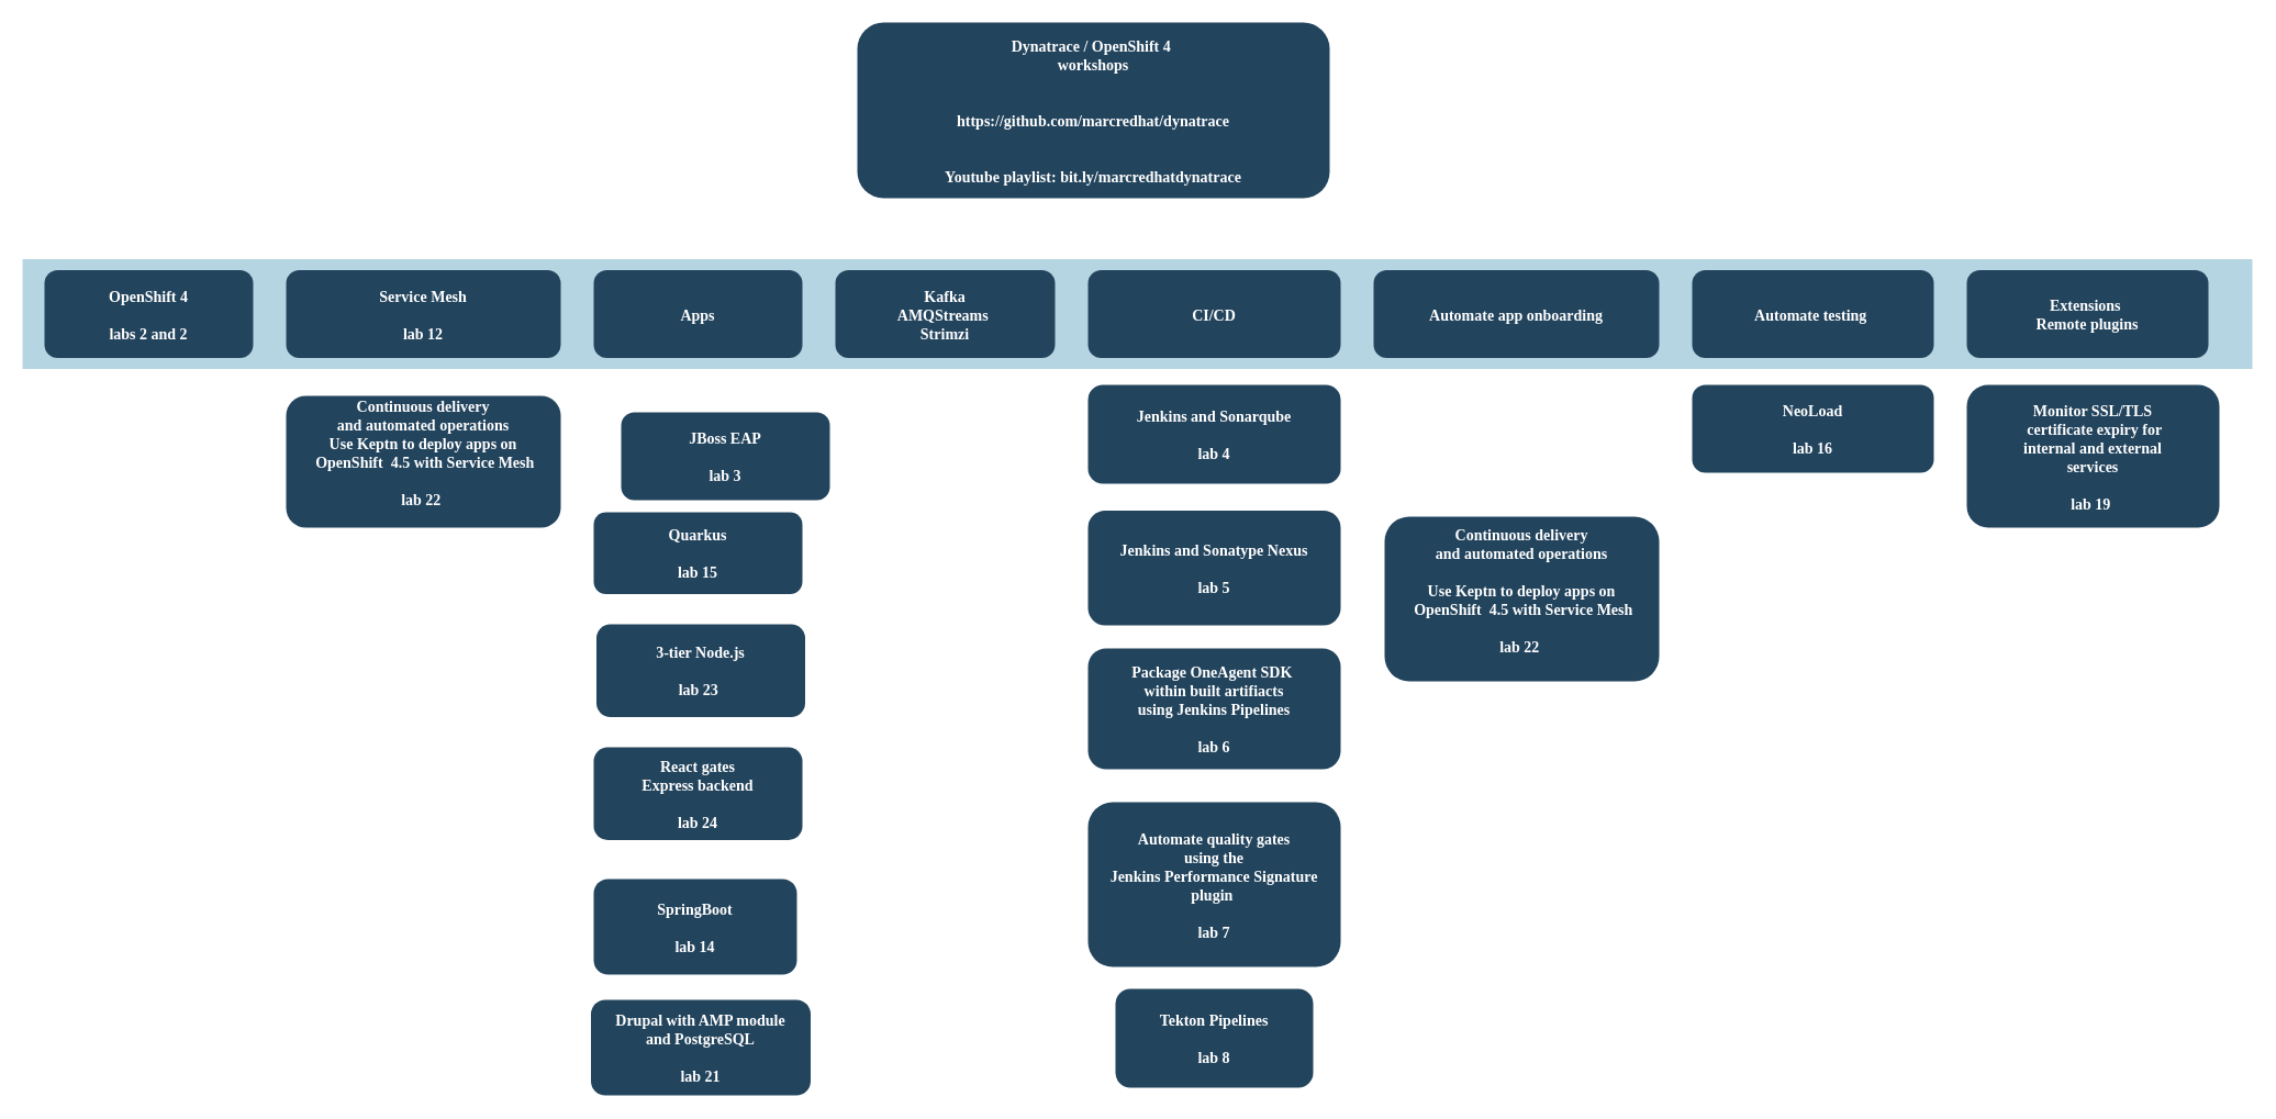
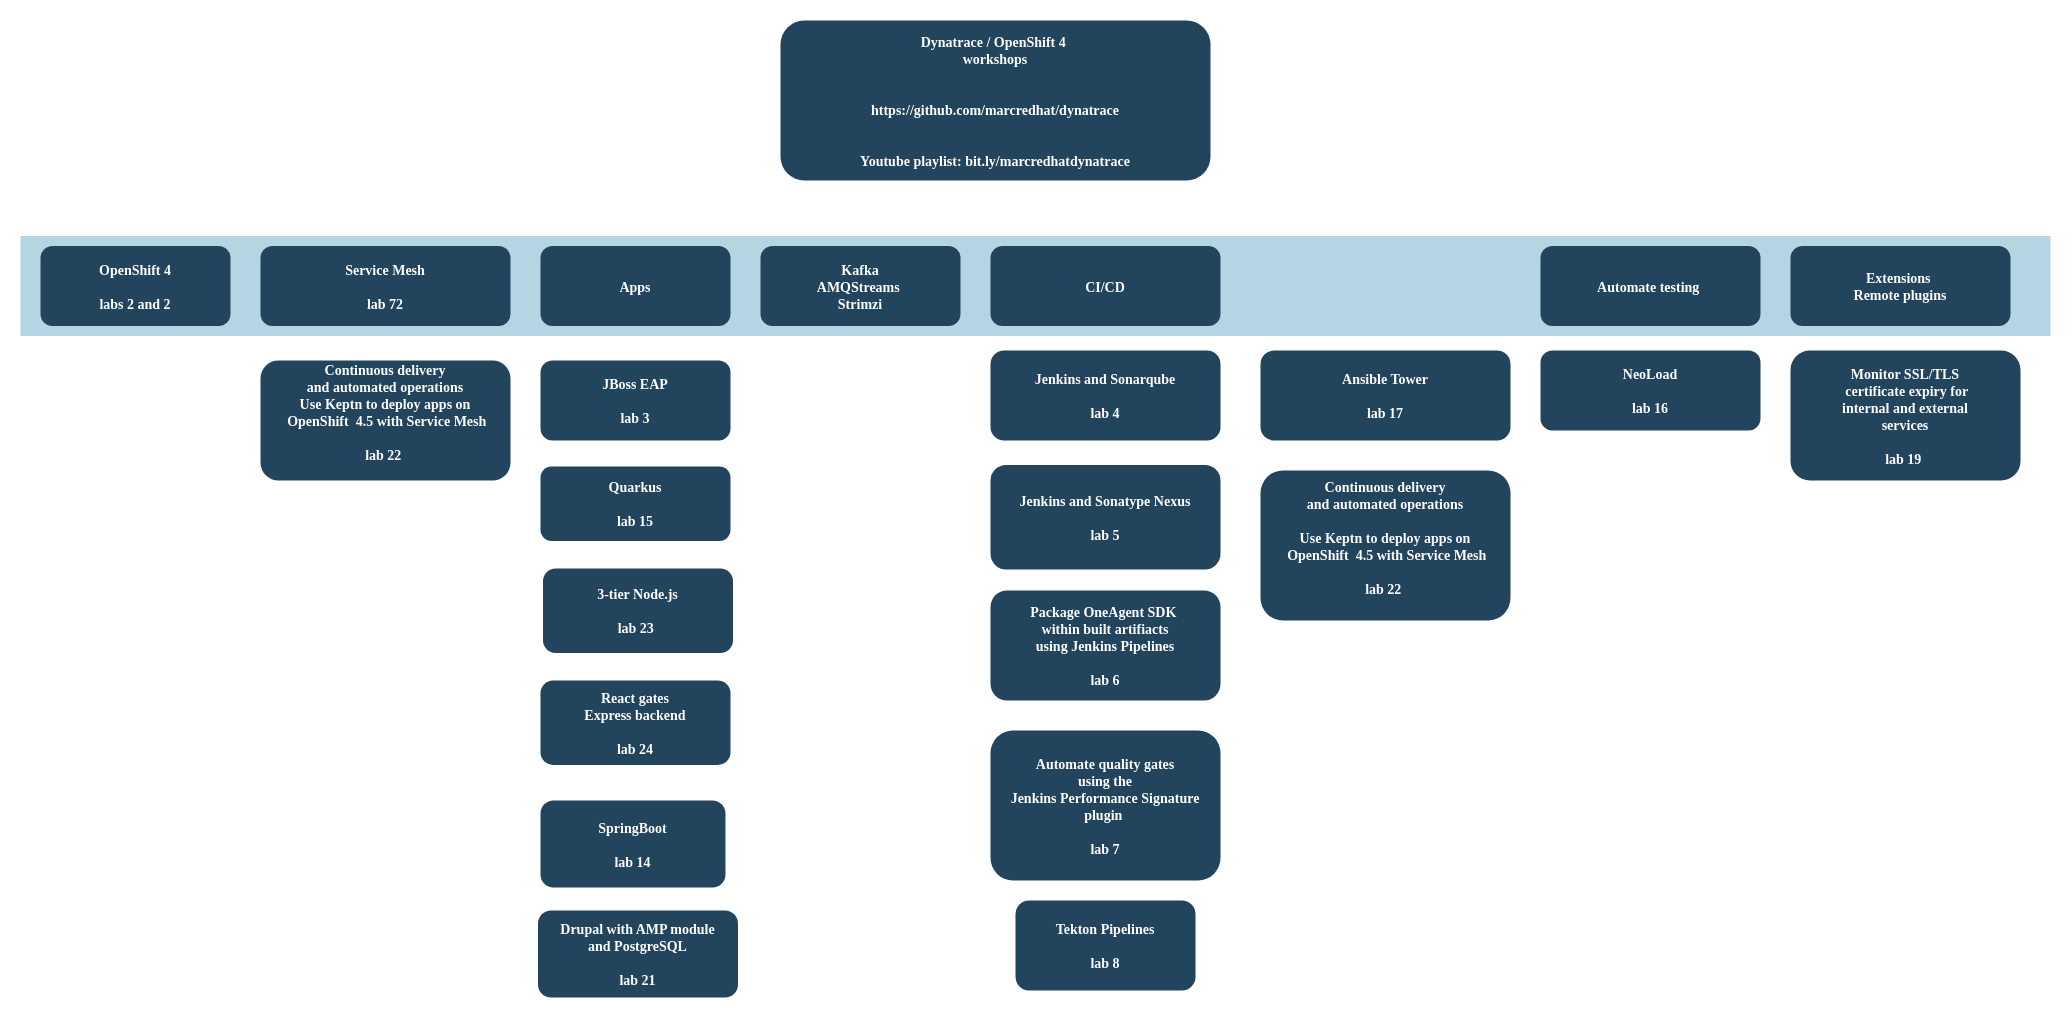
  <mxCell id="0" />
  <mxCell id="1" parent="0" />
  <mxCell id="2" value="" style="fillColor=#10739E;strokeColor=none;opacity=30;" parent="1" vertex="1"><mxGeometry x="20" y="235.5" width="2030" height="100" as="geometry" /></mxCell>
  <mxCell id="3" value="Dynatrace / OpenShift 4 &#10;workshops&#10;&#10;&#10;https://github.com/marcredhat/dynatrace&#10;&#10;&#10;Youtube playlist: bit.ly/marcredhatdynatrace" style="rounded=1;fillColor=#23445D;gradientColor=none;strokeColor=none;fontColor=#FFFFFF;fontStyle=1;fontFamily=Tahoma;fontSize=14" parent="1" vertex="1"><mxGeometry x="780" y="20" width="430" height="160" as="geometry" /></mxCell>
  <mxCell id="4" value="&#10;Kafka &#10;AMQStreams &#10;Strimzi&#10;" style="rounded=1;fillColor=#23445D;gradientColor=none;strokeColor=none;fontColor=#FFFFFF;fontStyle=1;fontFamily=Tahoma;fontSize=14" parent="1" vertex="1"><mxGeometry x="760" y="245.5" width="200" height="80" as="geometry" /></mxCell>
  <mxCell id="5" value="Apps" style="rounded=1;fillColor=#23445D;gradientColor=none;strokeColor=none;fontColor=#FFFFFF;fontStyle=1;fontFamily=Tahoma;fontSize=14" parent="1" vertex="1"><mxGeometry x="540" y="245.5" width="190" height="80" as="geometry" /></mxCell>
- <mxCell id="6" value="&#10;Service Mesh&#10;&#10;lab 12&#10;" style="rounded=1;fillColor=#23445D;gradientColor=none;strokeColor=none;fontColor=#FFFFFF;fontStyle=1;fontFamily=Tahoma;fontSize=14;align=center;" parent="1" vertex="1"><mxGeometry x="260" y="245.5" width="250" height="80" as="geometry" /></mxCell>
+ <mxCell id="6" value="&#10;Service Mesh&#10;&#10;lab 72&#10;" style="rounded=1;fillColor=#23445D;gradientColor=none;strokeColor=none;fontColor=#FFFFFF;fontStyle=1;fontFamily=Tahoma;fontSize=14;align=center;" parent="1" vertex="1"><mxGeometry x="260" y="245.5" width="250" height="80" as="geometry" /></mxCell>
  <mxCell id="7" value="OpenShift 4&#10;&#10;labs 2 and 2" style="rounded=1;fillColor=#23445D;gradientColor=none;strokeColor=none;fontColor=#FFFFFF;fontStyle=1;fontFamily=Tahoma;fontSize=14" parent="1" vertex="1"><mxGeometry x="40" y="245.5" width="190" height="80" as="geometry" /></mxCell>
  <mxCell id="8" value="Continuous delivery &#10;and automated operations &#10;Use Keptn to deploy apps on&#10; OpenShift  4.5 with Service Mesh&#10;&#10;lab 22 &#10; " style="rounded=1;fillColor=#23445D;gradientColor=none;strokeColor=none;fontColor=#FFFFFF;fontStyle=1;fontFamily=Tahoma;fontSize=14" parent="1" vertex="1"><mxGeometry x="260" y="360" width="250" height="120" as="geometry" /></mxCell>
- <mxCell id="9" value="JBoss EAP&#10;&#10;lab 3" style="rounded=1;fillColor=#23445D;gradientColor=none;strokeColor=none;fontColor=#FFFFFF;fontStyle=1;fontFamily=Tahoma;fontSize=14" parent="1" vertex="1"><mxGeometry x="565" y="375" width="190" height="80" as="geometry" /></mxCell>
+ <mxCell id="9" value="JBoss EAP&#10;&#10;lab 3" style="rounded=1;fillColor=#23445D;gradientColor=none;strokeColor=none;fontColor=#FFFFFF;fontStyle=1;fontFamily=Tahoma;fontSize=14" parent="1" vertex="1"><mxGeometry x="540" y="360" width="190" height="80" as="geometry" /></mxCell>
  <mxCell id="10" value="Quarkus&#10;&#10;lab 15" style="rounded=1;fillColor=#23445D;gradientColor=none;strokeColor=none;fontColor=#FFFFFF;fontStyle=1;fontFamily=Tahoma;fontSize=14" parent="1" vertex="1"><mxGeometry x="540" y="466" width="190" height="74.5" as="geometry" /></mxCell>
  <mxCell id="11" value="3-tier Node.js&#10;&#10;lab 23 " style="rounded=1;fillColor=#23445D;gradientColor=none;strokeColor=none;fontColor=#FFFFFF;fontStyle=1;fontFamily=Tahoma;fontSize=14" parent="1" vertex="1"><mxGeometry x="542.5" y="568" width="190" height="84.5" as="geometry" /></mxCell>
  <mxCell id="12" value="React gates &#10;Express backend&#10;&#10;lab 24" style="rounded=1;fillColor=#23445D;gradientColor=none;strokeColor=none;fontColor=#FFFFFF;fontStyle=1;fontFamily=Tahoma;fontSize=14" vertex="1" parent="1"><mxGeometry x="540" y="680" width="190" height="84.5" as="geometry" /></mxCell>
  <mxCell id="13" value="CI/CD" style="rounded=1;fillColor=#23445D;gradientColor=none;strokeColor=none;fontColor=#FFFFFF;fontStyle=1;fontFamily=Tahoma;fontSize=14" vertex="1" parent="1"><mxGeometry x="990" y="245.5" width="230" height="80" as="geometry" /></mxCell>
- <mxCell id="14" value="&#10;Automate app onboarding&#10;" style="rounded=1;fillColor=#23445D;gradientColor=none;strokeColor=none;fontColor=#FFFFFF;fontStyle=1;fontFamily=Tahoma;fontSize=14" vertex="1" parent="1"><mxGeometry x="1250" y="245.5" width="260" height="80" as="geometry" /></mxCell>
  <mxCell id="15" value="Automate testing " style="rounded=1;fillColor=#23445D;gradientColor=none;strokeColor=none;fontColor=#FFFFFF;fontStyle=1;fontFamily=Tahoma;fontSize=14" vertex="1" parent="1"><mxGeometry x="1540" y="245.5" width="220" height="80" as="geometry" /></mxCell>
  <mxCell id="16" value="NeoLoad&#10; &#10;lab 16" style="rounded=1;fillColor=#23445D;gradientColor=none;strokeColor=none;fontColor=#FFFFFF;fontStyle=1;fontFamily=Tahoma;fontSize=14" vertex="1" parent="1"><mxGeometry x="1540" y="350" width="220" height="80" as="geometry" /></mxCell>
  <mxCell id="17" value="Tekton Pipelines&#10;&#10;lab 8" style="rounded=1;fillColor=#23445D;gradientColor=none;strokeColor=none;fontColor=#FFFFFF;fontStyle=1;fontFamily=Tahoma;fontSize=14" vertex="1" parent="1"><mxGeometry x="1015" y="900" width="180" height="90" as="geometry" /></mxCell>
  <mxCell id="18" value="Jenkins and Sonarqube&#10;&#10;lab 4" style="rounded=1;fillColor=#23445D;gradientColor=none;strokeColor=none;fontColor=#FFFFFF;fontStyle=1;fontFamily=Tahoma;fontSize=14" vertex="1" parent="1"><mxGeometry x="990" y="350" width="230" height="90" as="geometry" /></mxCell>
+ <mxCell id="19" value="Ansible Tower&#10;&#10;lab 17" style="rounded=1;fillColor=#23445D;gradientColor=none;strokeColor=none;fontColor=#FFFFFF;fontStyle=1;fontFamily=Tahoma;fontSize=14" vertex="1" parent="1"><mxGeometry x="1260" y="350" width="250" height="90" as="geometry" /></mxCell>
  <mxCell id="20" value="Continuous delivery &#10;and automated operations &#10;&#10;Use Keptn to deploy apps on&#10; OpenShift  4.5 with Service Mesh&#10;&#10;lab 22 &#10; " style="rounded=1;fillColor=#23445D;gradientColor=none;strokeColor=none;fontColor=#FFFFFF;fontStyle=1;fontFamily=Tahoma;fontSize=14" vertex="1" parent="1"><mxGeometry x="1260" y="470" width="250" height="150" as="geometry" /></mxCell>
  <mxCell id="21" value="Drupal with AMP module&#10;and PostgreSQL&#10;&#10;lab 21" style="rounded=1;fillColor=#23445D;gradientColor=none;strokeColor=none;fontColor=#FFFFFF;fontStyle=1;fontFamily=Tahoma;fontSize=14" vertex="1" parent="1"><mxGeometry x="537.5" y="910" width="200" height="87" as="geometry" /></mxCell>
  <mxCell id="22" value="SpringBoot&#10;&#10;lab 14" style="rounded=1;fillColor=#23445D;gradientColor=none;strokeColor=none;fontColor=#FFFFFF;fontStyle=1;fontFamily=Tahoma;fontSize=14" vertex="1" parent="1"><mxGeometry x="540" y="800" width="185" height="87" as="geometry" /></mxCell>
  <mxCell id="23" value="Extensions &#10;Remote plugins" style="rounded=1;fillColor=#23445D;gradientColor=none;strokeColor=none;fontColor=#FFFFFF;fontStyle=1;fontFamily=Tahoma;fontSize=14" vertex="1" parent="1"><mxGeometry x="1790" y="245.5" width="220" height="80" as="geometry" /></mxCell>
  <mxCell id="24" value="Monitor SSL/TLS&#10; certificate expiry for &#10;internal and external&#10;services&#10;&#10;lab 19 " style="rounded=1;fillColor=#23445D;gradientColor=none;strokeColor=none;fontColor=#FFFFFF;fontStyle=1;fontFamily=Tahoma;fontSize=14" vertex="1" parent="1"><mxGeometry x="1790" y="350" width="230" height="130" as="geometry" /></mxCell>
  <mxCell id="25" value="Jenkins and Sonatype Nexus&#10;&#10;lab 5" style="rounded=1;fillColor=#23445D;gradientColor=none;strokeColor=none;fontColor=#FFFFFF;fontStyle=1;fontFamily=Tahoma;fontSize=14" vertex="1" parent="1"><mxGeometry x="990" y="464.5" width="230" height="104.5" as="geometry" /></mxCell>
  <mxCell id="26" value="Package OneAgent SDK &#10;within built artifiacts&#10;using Jenkins Pipelines&#10;&#10;lab 6" style="rounded=1;fillColor=#23445D;gradientColor=none;strokeColor=none;fontColor=#FFFFFF;fontStyle=1;fontFamily=Tahoma;fontSize=14" vertex="1" parent="1"><mxGeometry x="990" y="590" width="230" height="110" as="geometry" /></mxCell>
  <mxCell id="27" value="Automate quality gates &#10;using the&#10;Jenkins Performance Signature &#10;plugin &#10;&#10;lab 7" style="rounded=1;fillColor=#23445D;gradientColor=none;strokeColor=none;fontColor=#FFFFFF;fontStyle=1;fontFamily=Tahoma;fontSize=14" vertex="1" parent="1"><mxGeometry x="990" y="730" width="230" height="150" as="geometry" /></mxCell>
